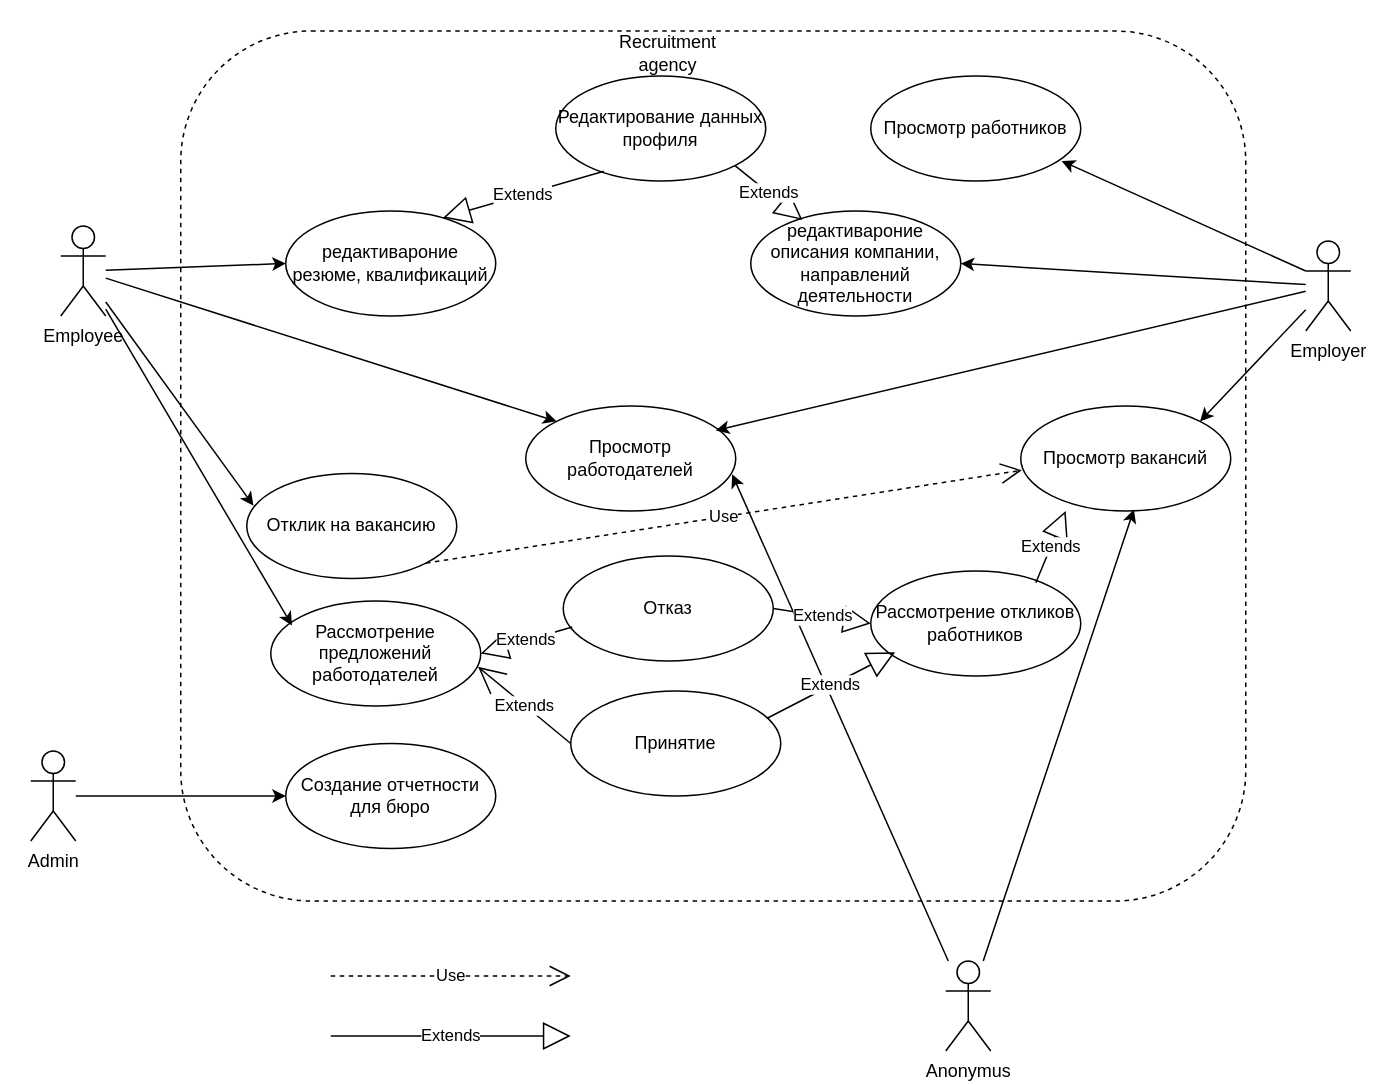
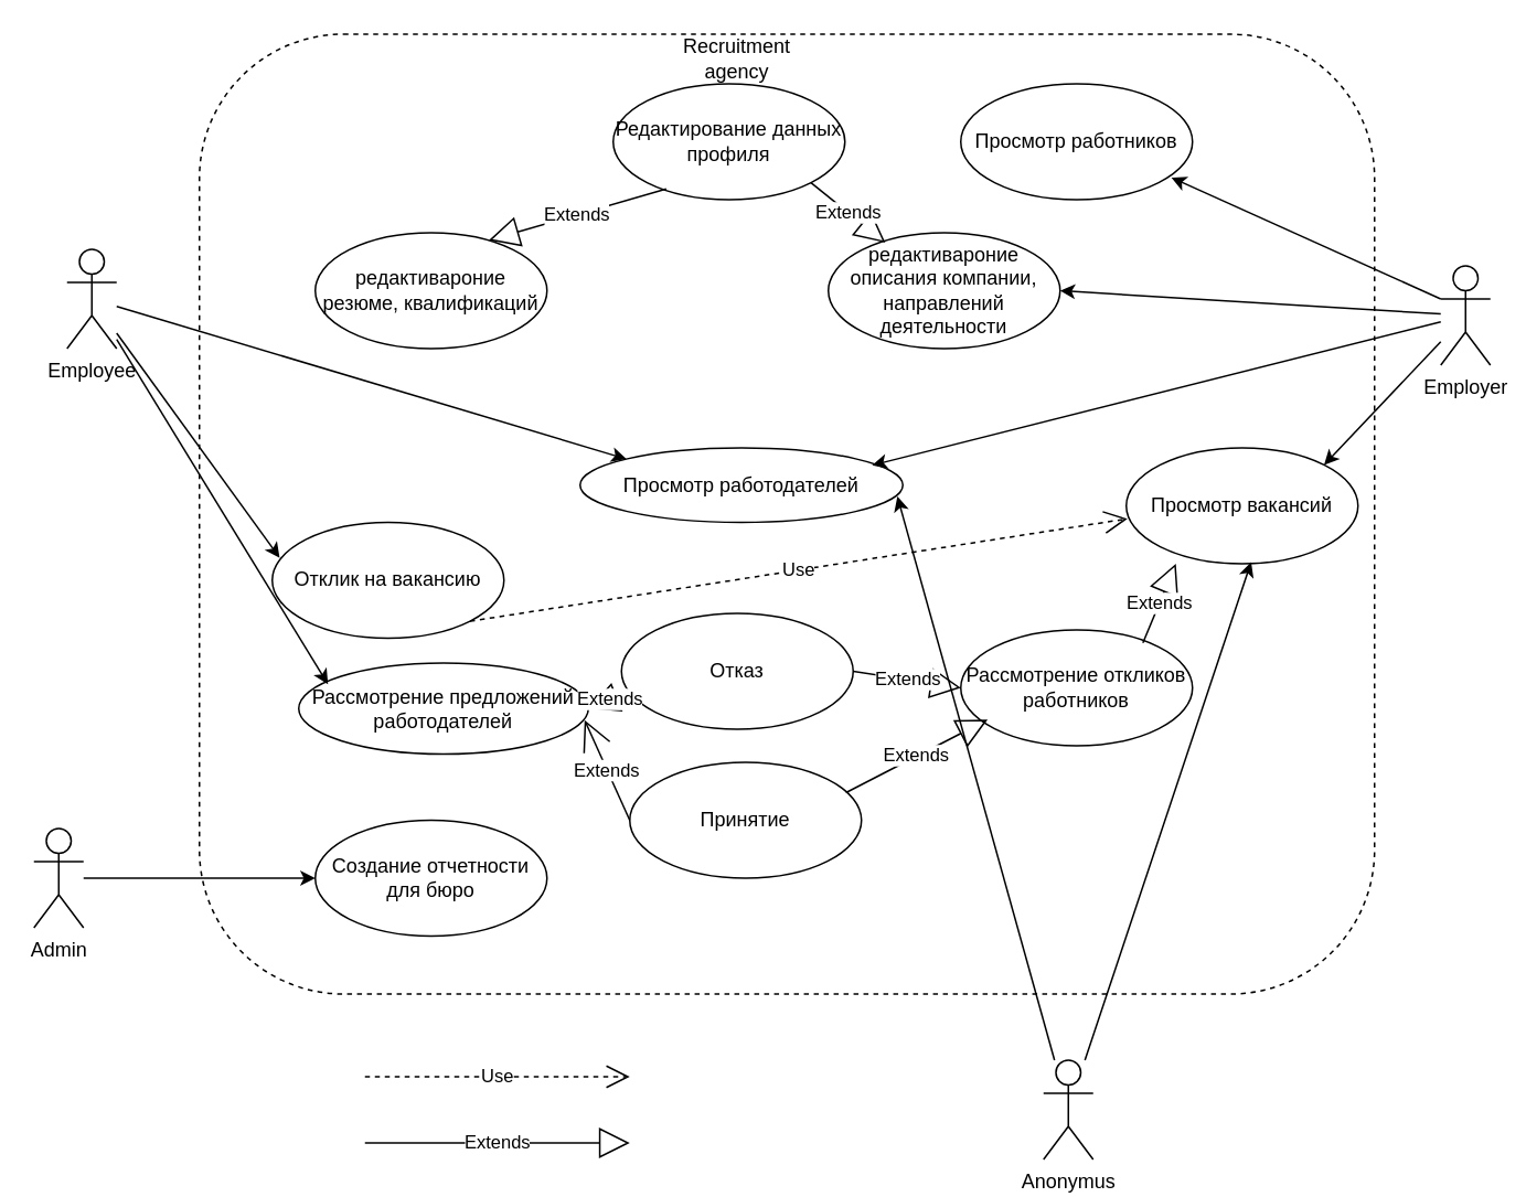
  <mxCell id="0" />
  <mxCell id="1" parent="0" />
  <mxCell id="2" value="" style="rounded=1;whiteSpace=wrap;html=1;dashed=1;" vertex="1" parent="1"><mxGeometry x="120" y="20" width="710" height="580" as="geometry" /></mxCell>
  <mxCell id="3" value="Recruitment agency" style="text;html=1;align=center;verticalAlign=middle;whiteSpace=wrap;rounded=0;" vertex="1" parent="1"><mxGeometry x="415" y="20" width="60" height="30" as="geometry" /></mxCell>
  <mxCell id="4" value="Admin" style="shape=umlActor;verticalLabelPosition=bottom;verticalAlign=top;html=1;outlineConnect=0;" vertex="1" parent="1"><mxGeometry x="20" y="500" width="30" height="60" as="geometry" /></mxCell>
  <mxCell id="5" value="Employee" style="shape=umlActor;verticalLabelPosition=bottom;verticalAlign=top;html=1;outlineConnect=0;" vertex="1" parent="1"><mxGeometry x="40" y="150" width="30" height="60" as="geometry" /></mxCell>
  <mxCell id="6" value="Employer" style="shape=umlActor;verticalLabelPosition=bottom;verticalAlign=top;html=1;outlineConnect=0;" vertex="1" parent="1"><mxGeometry x="870" y="160" width="30" height="60" as="geometry" /></mxCell>
  <mxCell id="7" value="редактивароние резюме, квалификаций" style="ellipse;whiteSpace=wrap;html=1;" vertex="1" parent="1"><mxGeometry x="190" y="140" width="140" height="70" as="geometry" /></mxCell>
  <mxCell id="8" value="редактивароние описания компании, направлений деятельности" style="ellipse;whiteSpace=wrap;html=1;" vertex="1" parent="1"><mxGeometry x="500" y="140" width="140" height="70" as="geometry" /></mxCell>
  <mxCell id="9" value="Редактирование данных профиля" style="ellipse;whiteSpace=wrap;html=1;" vertex="1" parent="1"><mxGeometry x="370" y="50" width="140" height="70" as="geometry" /></mxCell>
  <mxCell id="10" value="Use" style="endArrow=open;endSize=12;dashed=1;html=1;rounded=0;" edge="1" parent="1"><mxGeometry width="160" relative="1" as="geometry"><mxPoint x="220" y="650" as="sourcePoint" /><mxPoint x="380" y="650" as="targetPoint" /></mxGeometry></mxCell>
  <mxCell id="11" value="Extends" style="endArrow=block;endSize=16;endFill=0;html=1;rounded=0;" edge="1" parent="1"><mxGeometry width="160" relative="1" as="geometry"><mxPoint x="220" y="690" as="sourcePoint" /><mxPoint x="380" y="690" as="targetPoint" /><mxPoint as="offset" /></mxGeometry></mxCell>
  <mxCell id="12" value="Extends" style="endArrow=block;endSize=16;endFill=0;html=1;rounded=0;exitX=0.229;exitY=0.907;exitDx=0;exitDy=0;exitPerimeter=0;entryX=0.749;entryY=0.065;entryDx=0;entryDy=0;entryPerimeter=0;" edge="1" parent="1" source="9" target="7"><mxGeometry width="160" relative="1" as="geometry"><mxPoint x="240" y="490" as="sourcePoint" /><mxPoint x="400" y="490" as="targetPoint" /><mxPoint as="offset" /></mxGeometry></mxCell>
  <mxCell id="13" value="Extends" style="endArrow=block;endSize=16;endFill=0;html=1;rounded=0;exitX=1;exitY=1;exitDx=0;exitDy=0;entryX=0.246;entryY=0.085;entryDx=0;entryDy=0;entryPerimeter=0;" edge="1" parent="1" source="9" target="8"><mxGeometry width="160" relative="1" as="geometry"><mxPoint x="322" y="123" as="sourcePoint" /><mxPoint x="305" y="155" as="targetPoint" /><mxPoint as="offset" /></mxGeometry></mxCell>
- <mxCell id="14" value="" style="endArrow=classic;html=1;rounded=0;entryX=0;entryY=0.5;entryDx=0;entryDy=0;" edge="1" parent="1" source="5" target="7"><mxGeometry width="50" height="50" relative="1" as="geometry"><mxPoint x="280" y="280" as="sourcePoint" /><mxPoint x="330" y="230" as="targetPoint" /></mxGeometry></mxCell>
  <mxCell id="15" value="" style="endArrow=classic;html=1;rounded=0;entryX=1;entryY=0.5;entryDx=0;entryDy=0;" edge="1" parent="1" source="6" target="8"><mxGeometry width="50" height="50" relative="1" as="geometry"><mxPoint x="80" y="189" as="sourcePoint" /><mxPoint x="200" y="185" as="targetPoint" /></mxGeometry></mxCell>
  <mxCell id="16" value="Anonymus" style="shape=umlActor;verticalLabelPosition=bottom;verticalAlign=top;html=1;" vertex="1" parent="1"><mxGeometry x="630" y="640" width="30" height="60" as="geometry" /></mxCell>
  <mxCell id="17" value="Просмотр вакансий" style="ellipse;whiteSpace=wrap;html=1;" vertex="1" parent="1"><mxGeometry x="680" y="270" width="140" height="70" as="geometry" /></mxCell>
  <mxCell id="18" value="Отклик на вакансию" style="ellipse;whiteSpace=wrap;html=1;" vertex="1" parent="1"><mxGeometry x="164" y="315" width="140" height="70" as="geometry" /></mxCell>
  <mxCell id="19" value="" style="endArrow=classic;html=1;rounded=0;entryX=0.032;entryY=0.306;entryDx=0;entryDy=0;entryPerimeter=0;" edge="1" parent="1" source="5" target="18"><mxGeometry width="50" height="50" relative="1" as="geometry"><mxPoint x="80" y="189" as="sourcePoint" /><mxPoint x="200" y="185" as="targetPoint" /></mxGeometry></mxCell>
  <mxCell id="20" value="Use" style="endArrow=open;endSize=12;dashed=1;html=1;rounded=0;exitX=1;exitY=1;exitDx=0;exitDy=0;entryX=0.005;entryY=0.612;entryDx=0;entryDy=0;entryPerimeter=0;" edge="1" parent="1" source="18" target="17"><mxGeometry width="160" relative="1" as="geometry"><mxPoint x="240" y="450" as="sourcePoint" /><mxPoint x="400" y="450" as="targetPoint" /></mxGeometry></mxCell>
  <mxCell id="21" value="" style="endArrow=classic;html=1;rounded=0;entryX=0.539;entryY=0.986;entryDx=0;entryDy=0;entryPerimeter=0;" edge="1" parent="1" source="16" target="17"><mxGeometry width="50" height="50" relative="1" as="geometry"><mxPoint x="680" y="199" as="sourcePoint" /><mxPoint x="540" y="185" as="targetPoint" /></mxGeometry></mxCell>
- <mxCell id="22" value="Просмотр работодателей" style="ellipse;whiteSpace=wrap;html=1;" vertex="1" parent="1"><mxGeometry x="350" y="270" width="140" height="70" as="geometry" /></mxCell>
+ <mxCell id="22" value="Просмотр работодателей" style="ellipse;whiteSpace=wrap;html=1;" vertex="1" parent="1"><mxGeometry x="350" y="270" width="195" height="45" as="geometry" /></mxCell>
  <mxCell id="23" value="" style="endArrow=classic;html=1;rounded=0;entryX=0;entryY=0;entryDx=0;entryDy=0;" edge="1" parent="1" source="5" target="22"><mxGeometry width="50" height="50" relative="1" as="geometry"><mxPoint x="80" y="196" as="sourcePoint" /><mxPoint x="234" y="261" as="targetPoint" /></mxGeometry></mxCell>
  <mxCell id="24" value="" style="endArrow=classic;html=1;rounded=0;entryX=1;entryY=0;entryDx=0;entryDy=0;" edge="1" parent="1" source="6" target="17"><mxGeometry width="50" height="50" relative="1" as="geometry"><mxPoint x="670" y="200" as="sourcePoint" /><mxPoint x="540" y="185" as="targetPoint" /></mxGeometry></mxCell>
  <mxCell id="25" value="" style="endArrow=classic;html=1;rounded=0;entryX=0.905;entryY=0.233;entryDx=0;entryDy=0;entryPerimeter=0;" edge="1" parent="1" source="6" target="22"><mxGeometry width="50" height="50" relative="1" as="geometry"><mxPoint x="680" y="210" as="sourcePoint" /><mxPoint x="534" y="320" as="targetPoint" /></mxGeometry></mxCell>
  <mxCell id="26" value="Создание отчетности для бюро" style="ellipse;whiteSpace=wrap;html=1;" vertex="1" parent="1"><mxGeometry x="190" y="495" width="140" height="70" as="geometry" /></mxCell>
  <mxCell id="27" value="" style="endArrow=classic;html=1;rounded=0;entryX=0;entryY=0.5;entryDx=0;entryDy=0;" edge="1" parent="1" source="4" target="26"><mxGeometry width="50" height="50" relative="1" as="geometry"><mxPoint x="80" y="203" as="sourcePoint" /><mxPoint x="234" y="340" as="targetPoint" /></mxGeometry></mxCell>
  <mxCell id="28" value="" style="endArrow=classic;html=1;rounded=0;entryX=0.983;entryY=0.651;entryDx=0;entryDy=0;entryPerimeter=0;" edge="1" parent="1" source="16" target="22"><mxGeometry width="50" height="50" relative="1" as="geometry"><mxPoint x="670" y="514" as="sourcePoint" /><mxPoint x="590" y="375" as="targetPoint" /></mxGeometry></mxCell>
- <mxCell id="29" value="Рассмотрение предложений работодателей" style="ellipse;whiteSpace=wrap;html=1;" vertex="1" parent="1"><mxGeometry x="180" y="400" width="140" height="70" as="geometry" /></mxCell>
+ <mxCell id="29" value="Рассмотрение предложений работодателей" style="ellipse;whiteSpace=wrap;html=1;" vertex="1" parent="1"><mxGeometry x="180" y="400" width="175" height="55" as="geometry" /></mxCell>
  <mxCell id="30" value="" style="endArrow=classic;html=1;rounded=0;entryX=0.101;entryY=0.233;entryDx=0;entryDy=0;entryPerimeter=0;" edge="1" parent="1" source="5" target="29"><mxGeometry width="50" height="50" relative="1" as="geometry"><mxPoint x="80" y="205" as="sourcePoint" /><mxPoint x="218" y="341" as="targetPoint" /></mxGeometry></mxCell>
  <mxCell id="31" value="Отказ&lt;span style=&quot;color: rgba(0, 0, 0, 0); font-family: monospace; font-size: 0px; text-align: start; text-wrap-mode: nowrap;&quot;&gt;%3CmxGraphModel%3E%3Croot%3E%3CmxCell%20id%3D%220%22%2F%3E%3CmxCell%20id%3D%221%22%20parent%3D%220%22%2F%3E%3CmxCell%20id%3D%222%22%20value%3D%22%22%20style%3D%22endArrow%3Dclassic%3Bhtml%3D1%3Brounded%3D0%3BentryX%3D0.032%3BentryY%3D0.306%3BentryDx%3D0%3BentryDy%3D0%3BentryPerimeter%3D0%3B%22%20edge%3D%221%22%20parent%3D%221%22%3E%3CmxGeometry%20width%3D%2250%22%20height%3D%2250%22%20relative%3D%221%22%20as%3D%22geometry%22%3E%3CmxPoint%20x%3D%22140%22%20y%3D%22325%22%20as%3D%22sourcePoint%22%2F%3E%3CmxPoint%20x%3D%22278%22%20y%3D%22461%22%20as%3D%22targetPoint%22%2F%3E%3C%2FmxGeometry%3E%3C%2FmxCell%3E%3C%2Froot%3E%3C%2FmxGraphModel%3E&lt;/span&gt;" style="ellipse;whiteSpace=wrap;html=1;" vertex="1" parent="1"><mxGeometry x="375" y="370" width="140" height="70" as="geometry" /></mxCell>
  <mxCell id="32" value="Принятие" style="ellipse;whiteSpace=wrap;html=1;" vertex="1" parent="1"><mxGeometry x="380" y="460" width="140" height="70" as="geometry" /></mxCell>
  <mxCell id="33" value="Extends" style="endArrow=open;endSize=16;endFill=0;html=1;rounded=0;exitX=0;exitY=0.5;exitDx=0;exitDy=0;entryX=0.987;entryY=0.627;entryDx=0;entryDy=0;entryPerimeter=0;" edge="1" parent="1" source="32" target="29"><mxGeometry width="160" relative="1" as="geometry"><mxPoint x="230" y="700" as="sourcePoint" /><mxPoint x="390" y="700" as="targetPoint" /><mxPoint as="offset" /></mxGeometry></mxCell>
  <mxCell id="34" value="Extends" style="endArrow=block;endSize=16;endFill=0;html=1;rounded=0;exitX=0.043;exitY=0.676;exitDx=0;exitDy=0;entryX=1;entryY=0.5;entryDx=0;entryDy=0;exitPerimeter=0;" edge="1" parent="1" source="31" target="29"><mxGeometry width="160" relative="1" as="geometry"><mxPoint x="390" y="505" as="sourcePoint" /><mxPoint x="328" y="454" as="targetPoint" /><mxPoint as="offset" /></mxGeometry></mxCell>
  <mxCell id="35" value="Просмотр работников" style="ellipse;whiteSpace=wrap;html=1;" vertex="1" parent="1"><mxGeometry x="580" y="50" width="140" height="70" as="geometry" /></mxCell>
  <mxCell id="36" value="" style="endArrow=classic;html=1;rounded=0;entryX=0.909;entryY=0.809;entryDx=0;entryDy=0;entryPerimeter=0;exitX=0;exitY=0.333;exitDx=0;exitDy=0;exitPerimeter=0;" edge="1" parent="1" source="6" target="35"><mxGeometry width="50" height="50" relative="1" as="geometry"><mxPoint x="800" y="190" as="sourcePoint" /><mxPoint x="650" y="185" as="targetPoint" /></mxGeometry></mxCell>
  <mxCell id="37" value="Рассмотрение откликов работников" style="ellipse;whiteSpace=wrap;html=1;" vertex="1" parent="1"><mxGeometry x="580" y="380" width="140" height="70" as="geometry" /></mxCell>
  <mxCell id="38" value="Extends" style="endArrow=block;endSize=16;endFill=0;html=1;rounded=0;exitX=0.933;exitY=0.262;exitDx=0;exitDy=0;entryX=0.116;entryY=0.774;entryDx=0;entryDy=0;entryPerimeter=0;exitPerimeter=0;" edge="1" parent="1" source="32" target="37"><mxGeometry width="160" relative="1" as="geometry"><mxPoint x="390" y="505" as="sourcePoint" /><mxPoint x="328" y="454" as="targetPoint" /><mxPoint as="offset" /></mxGeometry></mxCell>
  <mxCell id="39" value="Extends" style="endArrow=block;endSize=16;endFill=0;html=1;rounded=0;exitX=1;exitY=0.5;exitDx=0;exitDy=0;entryX=0;entryY=0.5;entryDx=0;entryDy=0;" edge="1" parent="1" source="31" target="37"><mxGeometry width="160" relative="1" as="geometry"><mxPoint x="521" y="488" as="sourcePoint" /><mxPoint x="586" y="444" as="targetPoint" /><mxPoint as="offset" /></mxGeometry></mxCell>
  <mxCell id="40" value="Extends" style="endArrow=block;endSize=16;endFill=0;html=1;rounded=0;exitX=0.786;exitY=0.112;exitDx=0;exitDy=0;entryX=0.214;entryY=1;entryDx=0;entryDy=0;entryPerimeter=0;exitPerimeter=0;" edge="1" parent="1" source="37" target="17"><mxGeometry width="160" relative="1" as="geometry"><mxPoint x="521" y="488" as="sourcePoint" /><mxPoint x="606" y="444" as="targetPoint" /><mxPoint as="offset" /></mxGeometry></mxCell>
